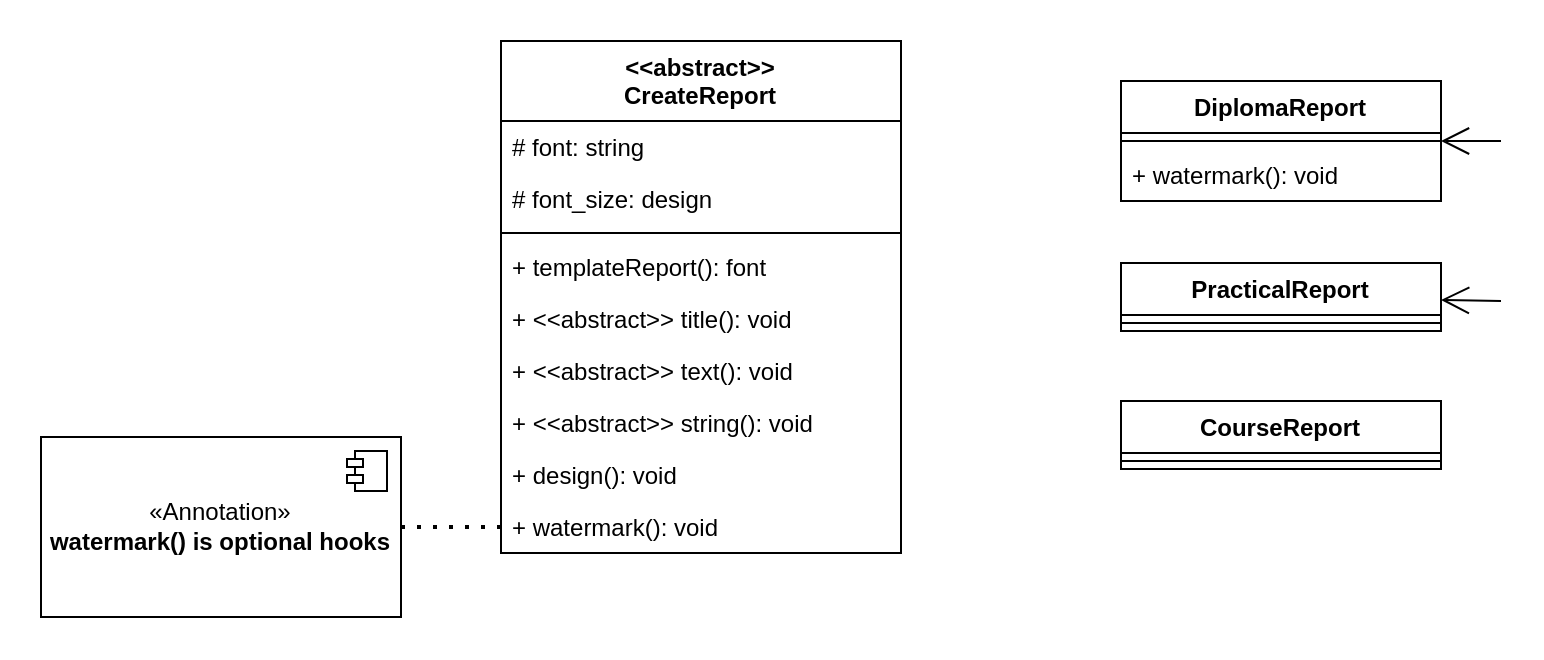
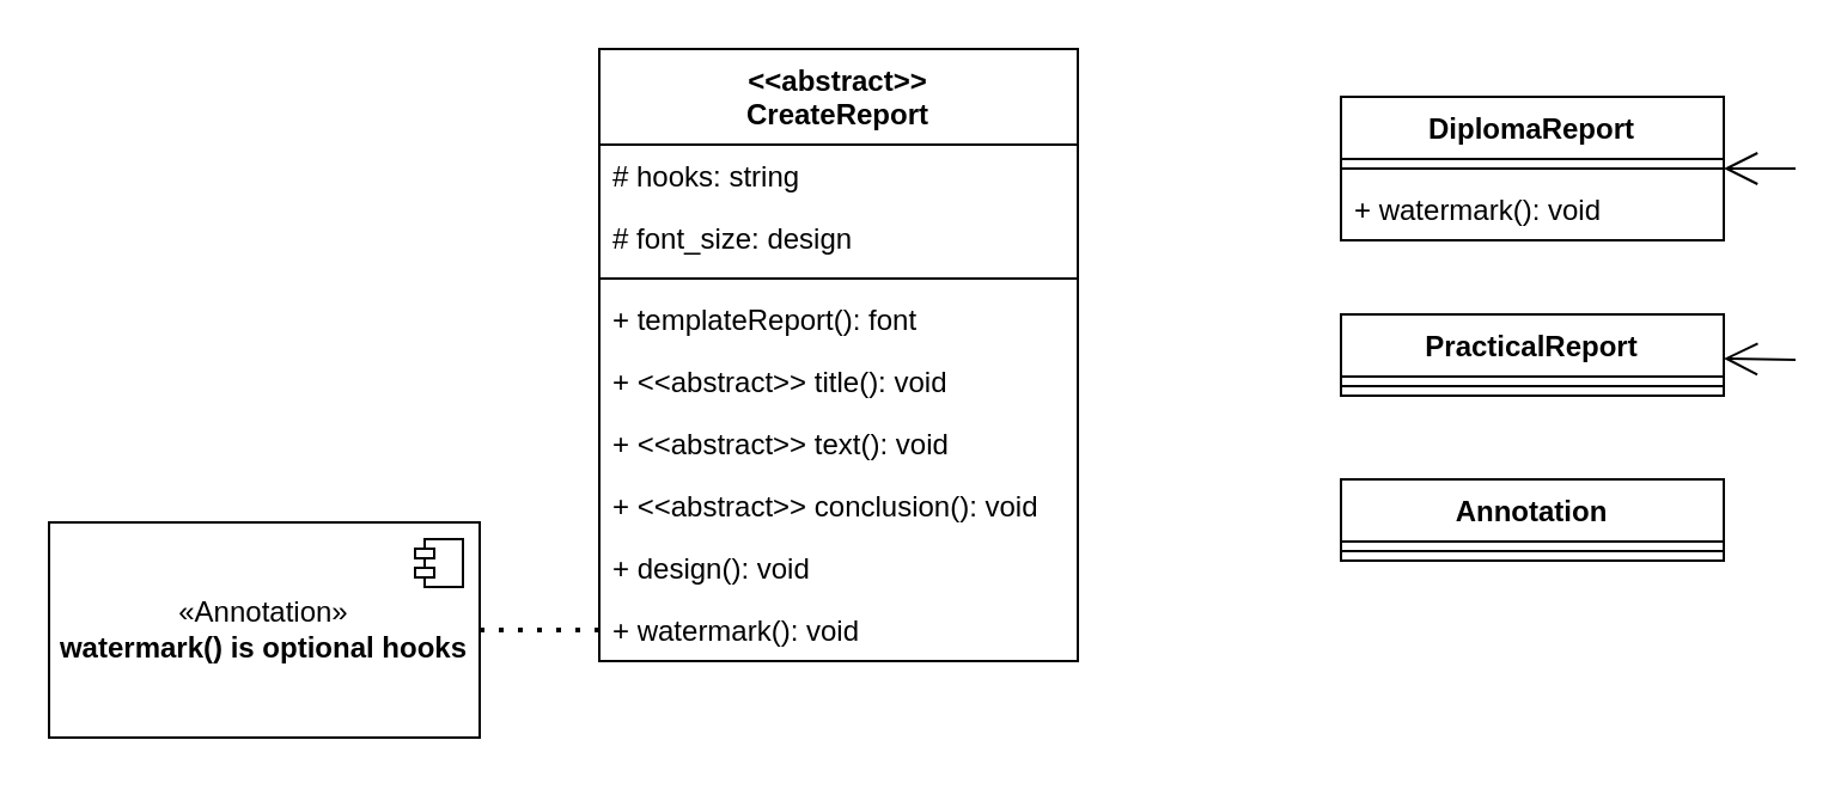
  <mxCell id="0" />
  <mxCell id="1" parent="0" />
  <mxCell id="2" value="&amp;lt;&amp;lt;abstract&amp;gt;&amp;gt;&lt;br&gt;CreateReport" style="swimlane;fontStyle=1;align=center;verticalAlign=top;childLayout=stackLayout;horizontal=1;startSize=40;horizontalStack=0;resizeParent=1;resizeParentMax=0;resizeLast=0;collapsible=1;marginBottom=0;whiteSpace=wrap;html=1;" vertex="1" parent="1"><mxGeometry x="250" y="20" width="200" height="256" as="geometry" /></mxCell>
- <mxCell id="3" value="# font: string" style="text;strokeColor=none;fillColor=none;align=left;verticalAlign=top;spacingLeft=4;spacingRight=4;overflow=hidden;rotatable=0;points=[[0,0.5],[1,0.5]];portConstraint=eastwest;whiteSpace=wrap;html=1;" vertex="1" parent="2"><mxGeometry y="40" width="200" height="26" as="geometry" /></mxCell>
+ <mxCell id="3" value="# hooks: string" style="text;strokeColor=none;fillColor=none;align=left;verticalAlign=top;spacingLeft=4;spacingRight=4;overflow=hidden;rotatable=0;points=[[0,0.5],[1,0.5]];portConstraint=eastwest;whiteSpace=wrap;html=1;" vertex="1" parent="2"><mxGeometry y="40" width="200" height="26" as="geometry" /></mxCell>
  <mxCell id="4" value="# font_size: design" style="text;strokeColor=none;fillColor=none;align=left;verticalAlign=top;spacingLeft=4;spacingRight=4;overflow=hidden;rotatable=0;points=[[0,0.5],[1,0.5]];portConstraint=eastwest;whiteSpace=wrap;html=1;" vertex="1" parent="2"><mxGeometry y="66" width="200" height="26" as="geometry" /></mxCell>
  <mxCell id="5" value="" style="line;strokeWidth=1;fillColor=none;align=left;verticalAlign=middle;spacingTop=-1;spacingLeft=3;spacingRight=3;rotatable=0;labelPosition=right;points=[];portConstraint=eastwest;strokeColor=inherit;" vertex="1" parent="2"><mxGeometry y="92" width="200" height="8" as="geometry" /></mxCell>
  <mxCell id="6" value="+ templateReport(): font" style="text;strokeColor=none;fillColor=none;align=left;verticalAlign=top;spacingLeft=4;spacingRight=4;overflow=hidden;rotatable=0;points=[[0,0.5],[1,0.5]];portConstraint=eastwest;whiteSpace=wrap;html=1;" vertex="1" parent="2"><mxGeometry y="100" width="200" height="26" as="geometry" /></mxCell>
  <mxCell id="7" value="+ &amp;lt;&amp;lt;abstract&amp;gt;&amp;gt; title(): void" style="text;strokeColor=none;fillColor=none;align=left;verticalAlign=top;spacingLeft=4;spacingRight=4;overflow=hidden;rotatable=0;points=[[0,0.5],[1,0.5]];portConstraint=eastwest;whiteSpace=wrap;html=1;" vertex="1" parent="2"><mxGeometry y="126" width="200" height="26" as="geometry" /></mxCell>
  <mxCell id="8" value="+ &amp;lt;&amp;lt;abstract&amp;gt;&amp;gt; text(): void" style="text;strokeColor=none;fillColor=none;align=left;verticalAlign=top;spacingLeft=4;spacingRight=4;overflow=hidden;rotatable=0;points=[[0,0.5],[1,0.5]];portConstraint=eastwest;whiteSpace=wrap;html=1;" vertex="1" parent="2"><mxGeometry y="152" width="200" height="26" as="geometry" /></mxCell>
- <mxCell id="9" value="+ &amp;lt;&amp;lt;abstract&amp;gt;&amp;gt; string(): void" style="text;strokeColor=none;fillColor=none;align=left;verticalAlign=top;spacingLeft=4;spacingRight=4;overflow=hidden;rotatable=0;points=[[0,0.5],[1,0.5]];portConstraint=eastwest;whiteSpace=wrap;html=1;" vertex="1" parent="2"><mxGeometry y="178" width="200" height="26" as="geometry" /></mxCell>
+ <mxCell id="9" value="+ &amp;lt;&amp;lt;abstract&amp;gt;&amp;gt; conclusion(): void" style="text;strokeColor=none;fillColor=none;align=left;verticalAlign=top;spacingLeft=4;spacingRight=4;overflow=hidden;rotatable=0;points=[[0,0.5],[1,0.5]];portConstraint=eastwest;whiteSpace=wrap;html=1;" vertex="1" parent="2"><mxGeometry y="178" width="200" height="26" as="geometry" /></mxCell>
  <mxCell id="10" value="+ design(): void" style="text;strokeColor=none;fillColor=none;align=left;verticalAlign=top;spacingLeft=4;spacingRight=4;overflow=hidden;rotatable=0;points=[[0,0.5],[1,0.5]];portConstraint=eastwest;whiteSpace=wrap;html=1;" vertex="1" parent="2"><mxGeometry y="204" width="200" height="26" as="geometry" /></mxCell>
  <mxCell id="11" value="+ watermark(): void" style="text;strokeColor=none;fillColor=none;align=left;verticalAlign=top;spacingLeft=4;spacingRight=4;overflow=hidden;rotatable=0;points=[[0,0.5],[1,0.5]];portConstraint=eastwest;whiteSpace=wrap;html=1;" vertex="1" parent="2"><mxGeometry y="230" width="200" height="26" as="geometry" /></mxCell>
- <mxCell id="12" value="CourseReport" style="swimlane;fontStyle=1;align=center;verticalAlign=top;childLayout=stackLayout;horizontal=1;startSize=26;horizontalStack=0;resizeParent=1;resizeParentMax=0;resizeLast=0;collapsible=1;marginBottom=0;whiteSpace=wrap;html=1;" vertex="1" parent="1"><mxGeometry x="560" y="200" width="160" height="34" as="geometry" /></mxCell>
+ <mxCell id="12" value="Annotation" style="swimlane;fontStyle=1;align=center;verticalAlign=top;childLayout=stackLayout;horizontal=1;startSize=26;horizontalStack=0;resizeParent=1;resizeParentMax=0;resizeLast=0;collapsible=1;marginBottom=0;whiteSpace=wrap;html=1;" vertex="1" parent="1"><mxGeometry x="560" y="200" width="160" height="34" as="geometry" /></mxCell>
  <mxCell id="13" value="" style="line;strokeWidth=1;fillColor=none;align=left;verticalAlign=middle;spacingTop=-1;spacingLeft=3;spacingRight=3;rotatable=0;labelPosition=right;points=[];portConstraint=eastwest;strokeColor=inherit;" vertex="1" parent="12"><mxGeometry y="26" width="160" height="8" as="geometry" /></mxCell>
  <mxCell id="14" value="DiplomaReport" style="swimlane;fontStyle=1;align=center;verticalAlign=top;childLayout=stackLayout;horizontal=1;startSize=26;horizontalStack=0;resizeParent=1;resizeParentMax=0;resizeLast=0;collapsible=1;marginBottom=0;whiteSpace=wrap;html=1;" vertex="1" parent="1"><mxGeometry x="560" y="40" width="160" height="60" as="geometry" /></mxCell>
  <mxCell id="15" value="" style="line;strokeWidth=1;fillColor=none;align=left;verticalAlign=middle;spacingTop=-1;spacingLeft=3;spacingRight=3;rotatable=0;labelPosition=right;points=[];portConstraint=eastwest;strokeColor=inherit;" vertex="1" parent="14"><mxGeometry y="26" width="160" height="8" as="geometry" /></mxCell>
  <mxCell id="16" value="+ watermark(): void" style="text;strokeColor=none;fillColor=none;align=left;verticalAlign=top;spacingLeft=4;spacingRight=4;overflow=hidden;rotatable=0;points=[[0,0.5],[1,0.5]];portConstraint=eastwest;whiteSpace=wrap;html=1;" vertex="1" parent="14"><mxGeometry y="34" width="160" height="26" as="geometry" /></mxCell>
  <mxCell id="17" value="PracticalReport" style="swimlane;fontStyle=1;align=center;verticalAlign=top;childLayout=stackLayout;horizontal=1;startSize=26;horizontalStack=0;resizeParent=1;resizeParentMax=0;resizeLast=0;collapsible=1;marginBottom=0;whiteSpace=wrap;html=1;" vertex="1" parent="1"><mxGeometry x="560" y="131" width="160" height="34" as="geometry" /></mxCell>
  <mxCell id="18" value="" style="line;strokeWidth=1;fillColor=none;align=left;verticalAlign=middle;spacingTop=-1;spacingLeft=3;spacingRight=3;rotatable=0;labelPosition=right;points=[];portConstraint=eastwest;strokeColor=inherit;" vertex="1" parent="17"><mxGeometry y="26" width="160" height="8" as="geometry" /></mxCell>
  <mxCell id="19" value="" style="endArrow=open;endFill=1;endSize=12;html=1;rounded=0;" edge="1" parent="1" target="17"><mxGeometry width="160" relative="1" as="geometry"><mxPoint x="750" y="150" as="sourcePoint" /><mxPoint x="690" y="370" as="targetPoint" /></mxGeometry></mxCell>
  <mxCell id="20" value="" style="endArrow=open;endFill=1;endSize=12;html=1;rounded=0;" edge="1" parent="1" target="14"><mxGeometry width="160" relative="1" as="geometry"><mxPoint x="750" y="70" as="sourcePoint" /><mxPoint x="730" y="159" as="targetPoint" /></mxGeometry></mxCell>
  <mxCell id="21" value="«Annotation»&lt;br&gt;&lt;b&gt;watermark() is optional hooks&lt;/b&gt;" style="html=1;dropTarget=0;whiteSpace=wrap;" vertex="1" parent="1"><mxGeometry x="20" y="218" width="180" height="90" as="geometry" /></mxCell>
  <mxCell id="22" value="" style="shape=module;jettyWidth=8;jettyHeight=4;" vertex="1" parent="21"><mxGeometry x="1" width="20" height="20" relative="1" as="geometry"><mxPoint x="-27" y="7" as="offset" /></mxGeometry></mxCell>
  <mxCell id="23" value="" style="endArrow=none;dashed=1;html=1;dashPattern=1 3;strokeWidth=2;rounded=0;" edge="1" parent="1" source="21" target="11"><mxGeometry width="50" height="50" relative="1" as="geometry"><mxPoint x="110" y="390" as="sourcePoint" /><mxPoint x="160" y="340" as="targetPoint" /></mxGeometry></mxCell>
